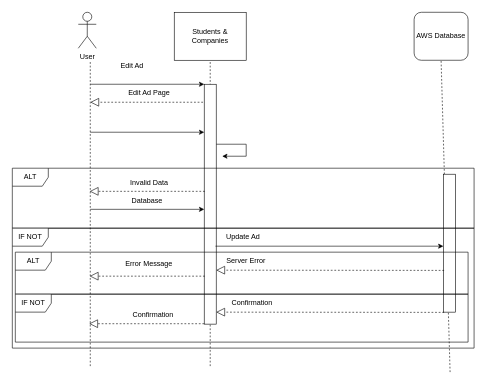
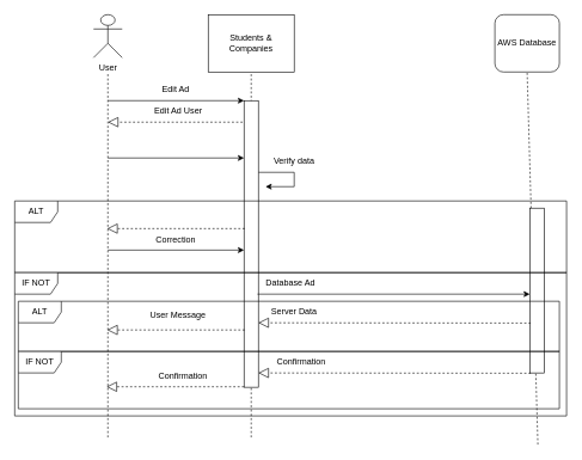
  <mxCell id="0" />
  <mxCell id="1" parent="0" />
- <mxCell id="2" value="&lt;div&gt;User&lt;/div&gt;" style="shape=umlActor;verticalLabelPosition=bottom;verticalAlign=top;html=1;outlineConnect=0;" parent="1" vertex="1"><mxGeometry x="130" y="20" width="30" height="60" as="geometry" /></mxCell>
+ <mxCell id="2" value="&lt;div&gt;User&lt;/div&gt;" style="shape=umlActor;verticalLabelPosition=bottom;verticalAlign=top;html=1;outlineConnect=0;" parent="1" vertex="1"><mxGeometry x="130" y="20" width="40" height="60" as="geometry" /></mxCell>
  <mxCell id="3" value="&lt;div&gt;Students &amp;amp; Companies&lt;/div&gt;" style="whiteSpace=wrap;html=1;rounded=0;" parent="1" vertex="1"><mxGeometry x="290" y="20" width="120" height="80" as="geometry" /></mxCell>
  <mxCell id="4" value="AWS Database" style="rounded=1;whiteSpace=wrap;html=1;" parent="1" vertex="1"><mxGeometry x="690" y="20" width="90" height="80" as="geometry" /></mxCell>
  <mxCell id="5" value="" style="endArrow=none;dashed=1;html=1;rounded=0;" parent="1" edge="1"><mxGeometry width="50" height="50" relative="1" as="geometry"><mxPoint x="150" y="610" as="sourcePoint" /><mxPoint x="150" y="100" as="targetPoint" /></mxGeometry></mxCell>
  <mxCell id="6" value="" style="endArrow=none;dashed=1;html=1;rounded=0;entryX=0.5;entryY=1;entryDx=0;entryDy=0;" parent="1" target="4" edge="1"><mxGeometry width="50" height="50" relative="1" as="geometry"><mxPoint x="750" y="620" as="sourcePoint" /><mxPoint x="749" y="210" as="targetPoint" /></mxGeometry></mxCell>
  <mxCell id="7" value="" style="endArrow=none;dashed=1;html=1;rounded=0;entryX=0.5;entryY=1;entryDx=0;entryDy=0;" parent="1" target="3" edge="1"><mxGeometry width="50" height="50" relative="1" as="geometry"><mxPoint x="350" y="610" as="sourcePoint" /><mxPoint x="350" y="250" as="targetPoint" /></mxGeometry></mxCell>
  <mxCell id="8" value="" style="endArrow=classic;html=1;rounded=0;entryX=0;entryY=0;entryDx=0;entryDy=0;" parent="1" target="15" edge="1"><mxGeometry width="50" height="50" relative="1" as="geometry"><mxPoint x="150" y="140" as="sourcePoint" /><mxPoint x="300" y="160" as="targetPoint" /></mxGeometry></mxCell>
- <mxCell id="9" value="Edit Ad" style="text;html=1;align=center;verticalAlign=middle;whiteSpace=wrap;rounded=0;" parent="1" vertex="1"><mxGeometry x="185" y="95" width="70" height="30" as="geometry" /></mxCell>
+ <mxCell id="9" value="Edit Ad" style="text;html=1;align=center;verticalAlign=middle;whiteSpace=wrap;rounded=0;" parent="1" vertex="1"><mxGeometry x="210" y="110" width="70" height="30" as="geometry" /></mxCell>
  <mxCell id="10" value="" style="endArrow=classic;html=1;rounded=0;" parent="1" edge="1"><mxGeometry width="50" height="50" relative="1" as="geometry"><mxPoint x="360" y="240" as="sourcePoint" /><mxPoint x="370" y="260" as="targetPoint" /><Array as="points"><mxPoint x="410" y="240" /><mxPoint x="410" y="260" /></Array></mxGeometry></mxCell>
+ <mxCell id="11" value="Verify data" style="text;html=1;align=center;verticalAlign=middle;whiteSpace=wrap;rounded=0;" parent="1" vertex="1"><mxGeometry x="380" y="210" width="60" height="30" as="geometry" /></mxCell>
  <mxCell id="12" value="" style="endArrow=block;dashed=1;endFill=0;endSize=12;html=1;rounded=0;" parent="1" edge="1"><mxGeometry width="160" relative="1" as="geometry"><mxPoint x="350" y="170" as="sourcePoint" /><mxPoint x="150" y="170" as="targetPoint" /></mxGeometry></mxCell>
- <mxCell id="13" value="Edit Ad Page" style="text;html=1;align=center;verticalAlign=middle;whiteSpace=wrap;rounded=0;" parent="1" vertex="1"><mxGeometry x="190.63" y="140" width="115" height="30" as="geometry" /></mxCell>
+ <mxCell id="13" value="Edit Ad User" style="text;html=1;align=center;verticalAlign=middle;whiteSpace=wrap;rounded=0;" parent="1" vertex="1"><mxGeometry x="190.63" y="140" width="115" height="30" as="geometry" /></mxCell>
  <mxCell id="14" value="" style="endArrow=classic;html=1;rounded=0;entryX=0;entryY=0;entryDx=0;entryDy=0;" parent="1" edge="1"><mxGeometry width="50" height="50" relative="1" as="geometry"><mxPoint x="150" y="220" as="sourcePoint" /><mxPoint x="340" y="220" as="targetPoint" /></mxGeometry></mxCell>
  <mxCell id="15" value="" style="rounded=0;whiteSpace=wrap;html=1;" parent="1" vertex="1"><mxGeometry x="340" y="140" width="20" height="400" as="geometry" /></mxCell>
  <mxCell id="16" value="" style="rounded=0;whiteSpace=wrap;html=1;" parent="1" vertex="1"><mxGeometry x="738.75" y="290" width="20" height="230" as="geometry" /></mxCell>
  <mxCell id="17" value="" style="endArrow=classic;html=1;rounded=0;entryX=0;entryY=0;entryDx=0;entryDy=0;" parent="1" edge="1"><mxGeometry width="50" height="50" relative="1" as="geometry"><mxPoint x="358.75" y="410" as="sourcePoint" /><mxPoint x="738.75" y="410" as="targetPoint" /></mxGeometry></mxCell>
  <mxCell id="18" value="" style="endArrow=block;dashed=1;endFill=0;endSize=12;html=1;rounded=0;" parent="1" edge="1"><mxGeometry width="160" relative="1" as="geometry"><mxPoint x="740" y="520.41" as="sourcePoint" /><mxPoint x="360" y="520" as="targetPoint" /></mxGeometry></mxCell>
  <mxCell id="19" value="ALT" style="shape=umlFrame;whiteSpace=wrap;html=1;pointerEvents=0;" vertex="1" parent="1"><mxGeometry x="20" y="280" width="770" height="100" as="geometry" /></mxCell>
  <mxCell id="20" value="" style="endArrow=block;dashed=1;endFill=0;endSize=12;html=1;rounded=0;" edge="1" parent="1"><mxGeometry width="160" relative="1" as="geometry"><mxPoint x="340.93" y="460" as="sourcePoint" /><mxPoint x="149.06" y="460" as="targetPoint" /></mxGeometry></mxCell>
- <mxCell id="21" value="Invalid Data" style="text;html=1;align=center;verticalAlign=middle;whiteSpace=wrap;rounded=0;" vertex="1" parent="1"><mxGeometry x="190.63" y="290" width="115" height="30" as="geometry" /></mxCell>
  <mxCell id="22" value="" style="endArrow=classic;html=1;rounded=0;entryX=0;entryY=0;entryDx=0;entryDy=0;" edge="1" parent="1"><mxGeometry width="50" height="50" relative="1" as="geometry"><mxPoint x="150" y="348.57" as="sourcePoint" /><mxPoint x="340" y="348.57" as="targetPoint" /></mxGeometry></mxCell>
- <mxCell id="23" value="Database" style="text;html=1;align=center;verticalAlign=middle;whiteSpace=wrap;rounded=0;" vertex="1" parent="1"><mxGeometry x="195" y="320" width="100" height="30" as="geometry" /></mxCell>
+ <mxCell id="23" value="Correction" style="text;html=1;align=center;verticalAlign=middle;whiteSpace=wrap;rounded=0;" vertex="1" parent="1"><mxGeometry x="195" y="320" width="100" height="30" as="geometry" /></mxCell>
  <mxCell id="24" value="IF NOT" style="shape=umlFrame;whiteSpace=wrap;html=1;pointerEvents=0;" vertex="1" parent="1"><mxGeometry x="20" y="380" width="770" height="200" as="geometry" /></mxCell>
- <mxCell id="25" value="Update Ad" style="text;html=1;align=center;verticalAlign=middle;whiteSpace=wrap;rounded=0;" vertex="1" parent="1"><mxGeometry x="355" y="380" width="100" height="30" as="geometry" /></mxCell>
+ <mxCell id="25" value="Database Ad" style="text;html=1;align=center;verticalAlign=middle;whiteSpace=wrap;rounded=0;" vertex="1" parent="1"><mxGeometry x="355" y="380" width="100" height="30" as="geometry" /></mxCell>
  <mxCell id="26" value="&lt;div&gt;Confirmation&lt;/div&gt;" style="text;html=1;align=center;verticalAlign=middle;whiteSpace=wrap;rounded=0;" vertex="1" parent="1"><mxGeometry x="370" y="490" width="100" height="30" as="geometry" /></mxCell>
  <mxCell id="27" value="ALT" style="shape=umlFrame;whiteSpace=wrap;html=1;pointerEvents=0;" vertex="1" parent="1"><mxGeometry x="25" y="420" width="755" height="70" as="geometry" /></mxCell>
  <mxCell id="28" value="" style="endArrow=block;dashed=1;endFill=0;endSize=12;html=1;rounded=0;" edge="1" parent="1"><mxGeometry width="160" relative="1" as="geometry"><mxPoint x="740" y="450.41" as="sourcePoint" /><mxPoint x="360" y="450" as="targetPoint" /></mxGeometry></mxCell>
- <mxCell id="29" value="Server Error" style="text;html=1;align=center;verticalAlign=middle;whiteSpace=wrap;rounded=0;" vertex="1" parent="1"><mxGeometry x="360" y="420" width="100" height="30" as="geometry" /></mxCell>
- <mxCell id="30" value="Error Message" style="text;html=1;align=center;verticalAlign=middle;whiteSpace=wrap;rounded=0;" vertex="1" parent="1"><mxGeometry x="198.13" y="425" width="100" height="30" as="geometry" /></mxCell>
+ <mxCell id="29" value="Server Data" style="text;html=1;align=center;verticalAlign=middle;whiteSpace=wrap;rounded=0;" vertex="1" parent="1"><mxGeometry x="360" y="420" width="100" height="30" as="geometry" /></mxCell>
+ <mxCell id="30" value="User Message" style="text;html=1;align=center;verticalAlign=middle;whiteSpace=wrap;rounded=0;" vertex="1" parent="1"><mxGeometry x="198.13" y="425" width="100" height="30" as="geometry" /></mxCell>
  <mxCell id="31" value="IF NOT" style="shape=umlFrame;whiteSpace=wrap;html=1;pointerEvents=0;" vertex="1" parent="1"><mxGeometry x="25" y="490" width="755" height="80" as="geometry" /></mxCell>
  <mxCell id="32" value="" style="endArrow=block;dashed=1;endFill=0;endSize=12;html=1;rounded=0;" edge="1" parent="1"><mxGeometry width="160" relative="1" as="geometry"><mxPoint x="340" y="539.29" as="sourcePoint" /><mxPoint x="148.13" y="539.29" as="targetPoint" /></mxGeometry></mxCell>
  <mxCell id="33" value="Confirmation" style="text;html=1;align=center;verticalAlign=middle;whiteSpace=wrap;rounded=0;" vertex="1" parent="1"><mxGeometry x="205" y="510" width="100" height="30" as="geometry" /></mxCell>
  <mxCell id="34" value="" style="endArrow=block;dashed=1;endFill=0;endSize=12;html=1;rounded=0;" edge="1" parent="1"><mxGeometry width="160" relative="1" as="geometry"><mxPoint x="340.93" y="318.57" as="sourcePoint" /><mxPoint x="149.06" y="318.57" as="targetPoint" /></mxGeometry></mxCell>
